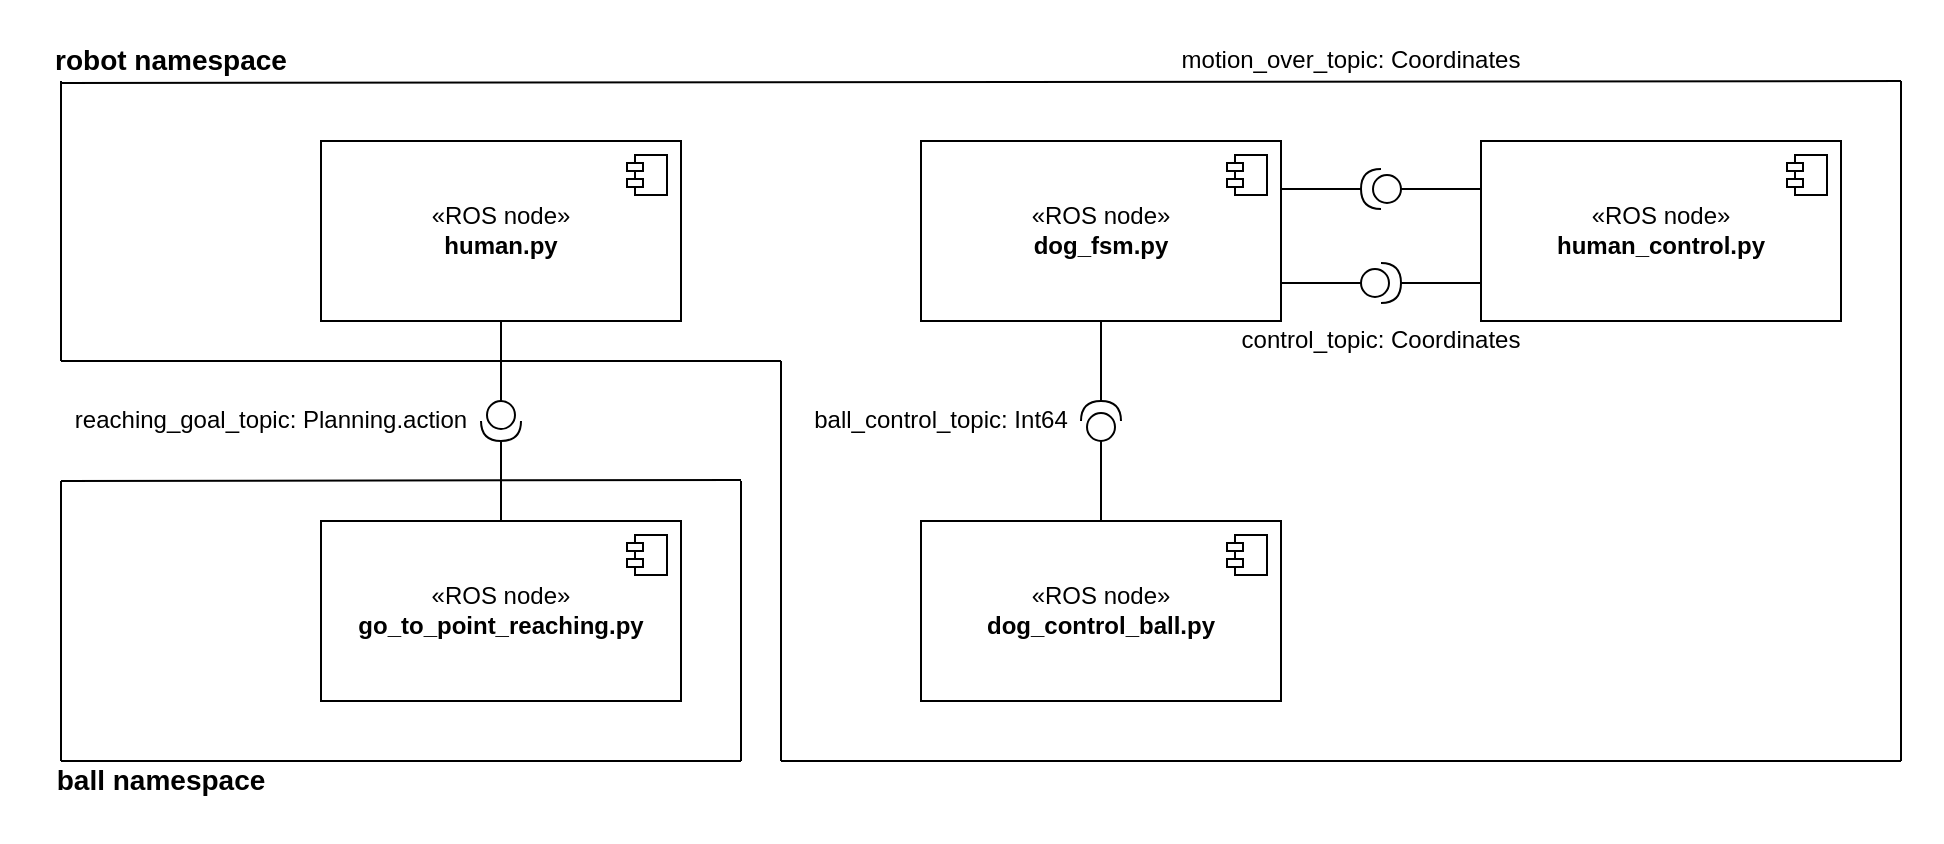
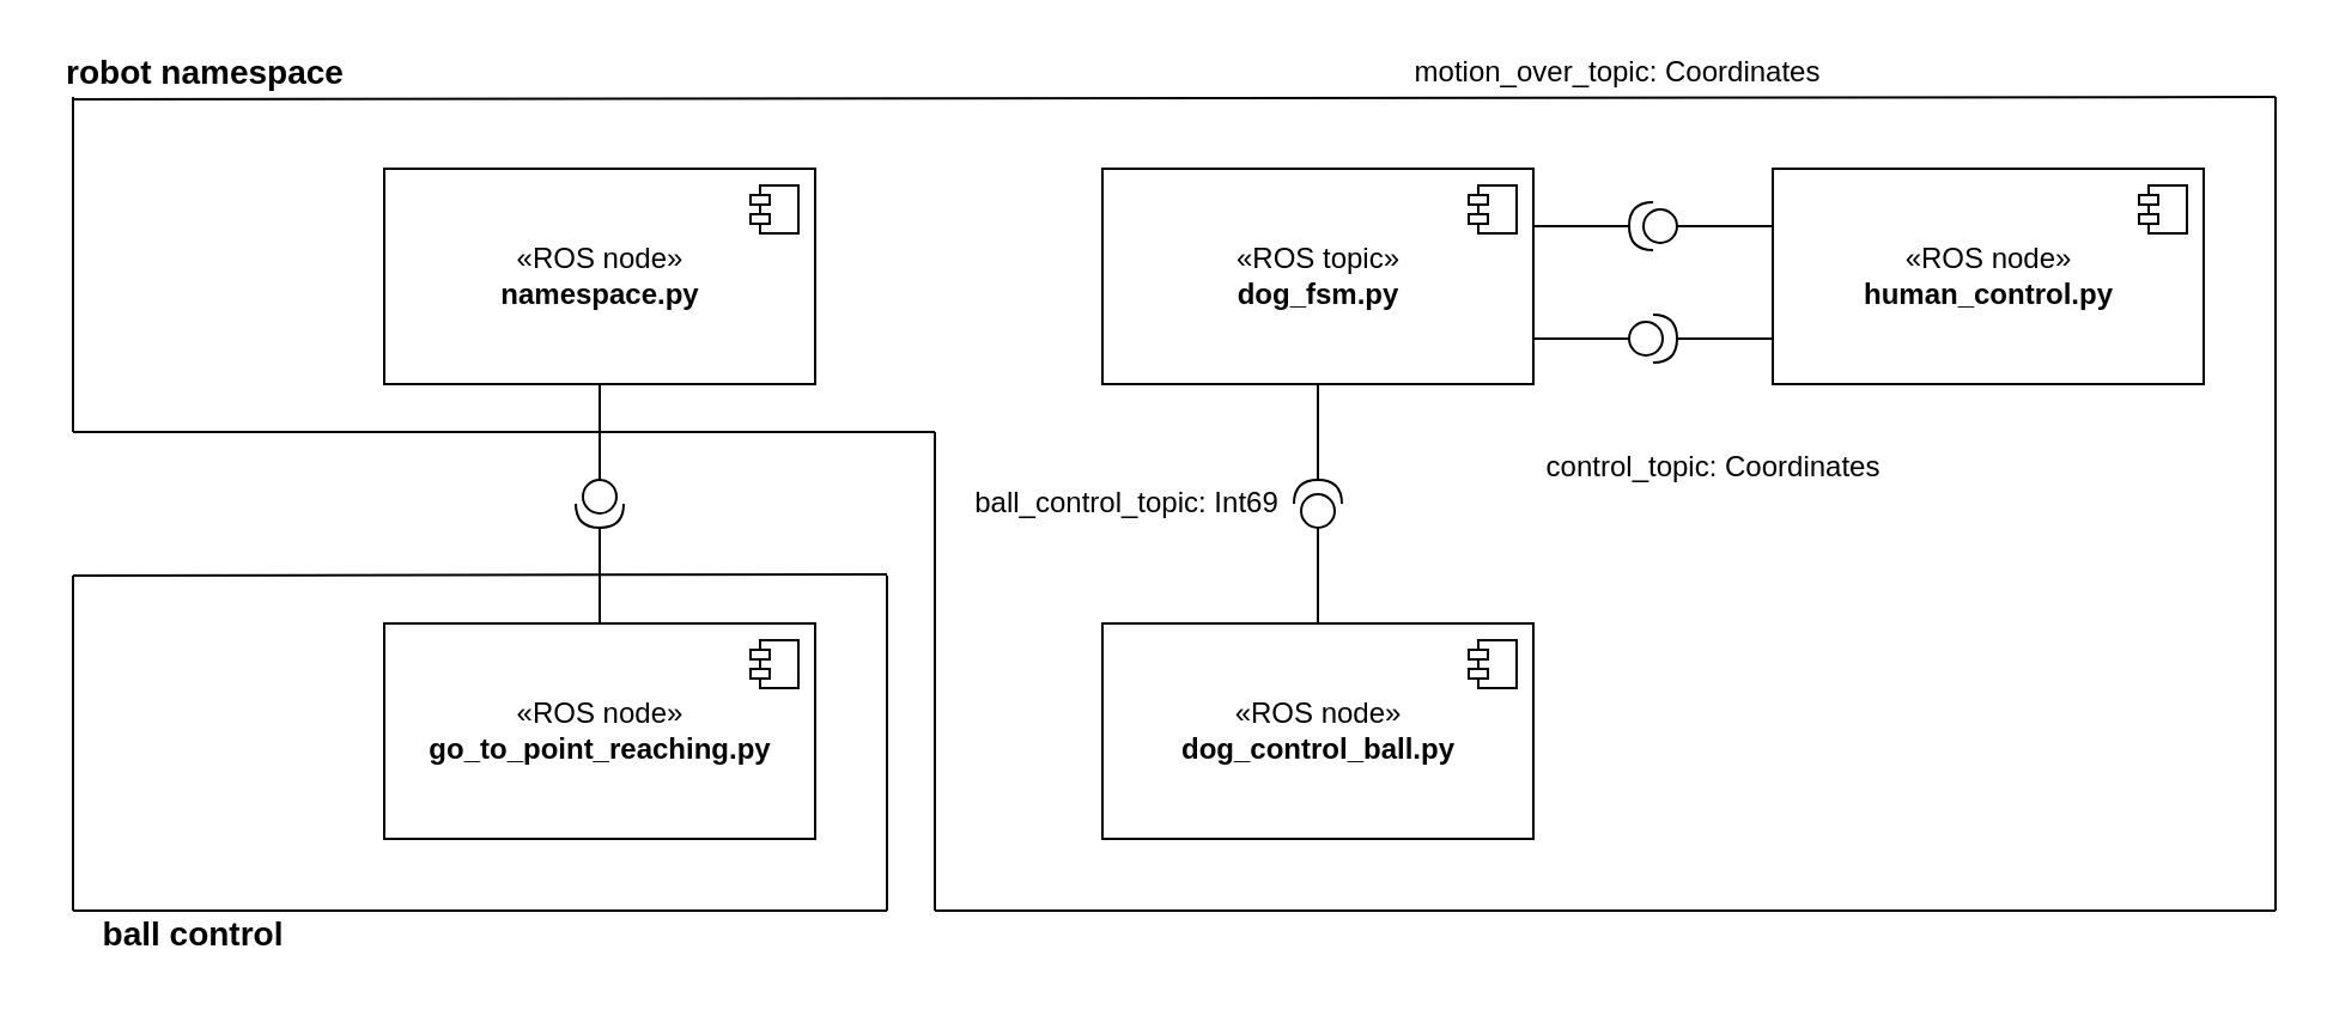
  <mxCell id="0" style=";html=1;" />
  <mxCell id="1" style=";html=1;" parent="0" />
- <mxCell id="2" value="«ROS node»&lt;br&gt;&lt;b&gt;human.py&lt;/b&gt;" style="html=1;dropTarget=0;" parent="1" vertex="1"><mxGeometry x="160" y="70" width="180" height="90" as="geometry" /></mxCell>
+ <mxCell id="2" value="«ROS node»&lt;br&gt;&lt;b&gt;namespace.py&lt;/b&gt;" style="html=1;dropTarget=0;" parent="1" vertex="1"><mxGeometry x="160" y="70" width="180" height="90" as="geometry" /></mxCell>
  <mxCell id="3" value="" style="shape=module;jettyWidth=8;jettyHeight=4;" parent="2" vertex="1"><mxGeometry x="1" width="20" height="20" relative="1" as="geometry"><mxPoint x="-27" y="7" as="offset" /></mxGeometry></mxCell>
- <mxCell id="4" value="«ROS node»&lt;br&gt;&lt;b&gt;dog_fsm.py&lt;/b&gt;" style="html=1;dropTarget=0;" parent="1" vertex="1"><mxGeometry x="460" y="70" width="180" height="90" as="geometry" /></mxCell>
+ <mxCell id="4" value="«ROS topic»&lt;br&gt;&lt;b&gt;dog_fsm.py&lt;/b&gt;" style="html=1;dropTarget=0;" parent="1" vertex="1"><mxGeometry x="460" y="70" width="180" height="90" as="geometry" /></mxCell>
  <mxCell id="5" value="" style="shape=module;jettyWidth=8;jettyHeight=4;" parent="4" vertex="1"><mxGeometry x="1" width="20" height="20" relative="1" as="geometry"><mxPoint x="-27" y="7" as="offset" /></mxGeometry></mxCell>
  <mxCell id="6" value="«ROS node»&lt;br&gt;&lt;b&gt;human_control.py&lt;/b&gt;" style="html=1;dropTarget=0;" parent="1" vertex="1"><mxGeometry x="740" y="70" width="180" height="90" as="geometry" /></mxCell>
  <mxCell id="7" value="" style="shape=module;jettyWidth=8;jettyHeight=4;" parent="6" vertex="1"><mxGeometry x="1" width="20" height="20" relative="1" as="geometry"><mxPoint x="-27" y="7" as="offset" /></mxGeometry></mxCell>
  <mxCell id="8" value="" style="shape=providedRequiredInterface;html=1;verticalLabelPosition=bottom;direction=south;" parent="1" vertex="1"><mxGeometry x="240" y="200" width="20" height="20" as="geometry" /></mxCell>
  <mxCell id="9" value="" style="line;strokeWidth=1;fillColor=none;align=left;verticalAlign=middle;spacingTop=-1;spacingLeft=3;spacingRight=3;rotatable=0;labelPosition=right;points=[];portConstraint=eastwest;direction=south;" parent="1" vertex="1"><mxGeometry x="246" y="220" width="8" height="40" as="geometry" /></mxCell>
- <mxCell id="10" value="reaching_goal_topic: Planning.action" style="text;html=1;align=center;verticalAlign=middle;resizable=0;points=[];autosize=1;" parent="1" vertex="1"><mxGeometry x="30" y="200" width="210" height="20" as="geometry" /></mxCell>
- <mxCell id="11" value="control_topic: Coordinates" style="text;html=1;align=center;verticalAlign=middle;resizable=0;points=[];autosize=1;" parent="1" vertex="1"><mxGeometry x="615" y="160" width="150" height="20" as="geometry" /></mxCell>
+ <mxCell id="11" value="control_topic: Coordinates" style="text;html=1;align=center;verticalAlign=middle;resizable=0;points=[];autosize=1;" parent="1" vertex="1"><mxGeometry x="640" y="185" width="150" height="20" as="geometry" /></mxCell>
  <mxCell id="12" value="motion_over_topic: Coordinates" style="text;html=1;align=center;verticalAlign=middle;resizable=0;points=[];autosize=1;" parent="1" vertex="1"><mxGeometry x="585" y="20" width="180" height="20" as="geometry" /></mxCell>
  <mxCell id="13" value="«ROS node»&lt;br&gt;&lt;b&gt;go_to_point_reaching.py&lt;/b&gt;" style="html=1;dropTarget=0;" parent="1" vertex="1"><mxGeometry x="160" y="260" width="180" height="90" as="geometry" /></mxCell>
  <mxCell id="14" value="" style="shape=module;jettyWidth=8;jettyHeight=4;" parent="13" vertex="1"><mxGeometry x="1" width="20" height="20" relative="1" as="geometry"><mxPoint x="-27" y="7" as="offset" /></mxGeometry></mxCell>
  <mxCell id="15" value="«ROS node»&lt;br&gt;&lt;b&gt;dog_control_ball.py&lt;/b&gt;" style="html=1;dropTarget=0;" parent="1" vertex="1"><mxGeometry x="460" y="260" width="180" height="90" as="geometry" /></mxCell>
  <mxCell id="16" value="" style="shape=module;jettyWidth=8;jettyHeight=4;" parent="15" vertex="1"><mxGeometry x="1" width="20" height="20" relative="1" as="geometry"><mxPoint x="-27" y="7" as="offset" /></mxGeometry></mxCell>
  <mxCell id="17" value="" style="line;strokeWidth=1;fillColor=none;align=left;verticalAlign=middle;spacingTop=-1;spacingLeft=3;spacingRight=3;rotatable=0;labelPosition=right;points=[];portConstraint=eastwest;direction=south;" parent="1" vertex="1"><mxGeometry x="246" y="160" width="8" height="40" as="geometry" /></mxCell>
  <mxCell id="18" value="" style="shape=providedRequiredInterface;html=1;verticalLabelPosition=bottom;direction=north;" parent="1" vertex="1"><mxGeometry x="540" y="200" width="20" height="20" as="geometry" /></mxCell>
  <mxCell id="19" value="" style="line;strokeWidth=1;fillColor=none;align=left;verticalAlign=middle;spacingTop=-1;spacingLeft=3;spacingRight=3;rotatable=0;labelPosition=right;points=[];portConstraint=eastwest;direction=south;" parent="1" vertex="1"><mxGeometry x="546" y="220" width="8" height="40" as="geometry" /></mxCell>
  <mxCell id="20" value="" style="line;strokeWidth=1;fillColor=none;align=left;verticalAlign=middle;spacingTop=-1;spacingLeft=3;spacingRight=3;rotatable=0;labelPosition=right;points=[];portConstraint=eastwest;direction=south;" parent="1" vertex="1"><mxGeometry x="546" y="160" width="8" height="40" as="geometry" /></mxCell>
  <mxCell id="21" value="" style="line;strokeWidth=1;fillColor=none;align=left;verticalAlign=middle;spacingTop=-1;spacingLeft=3;spacingRight=3;rotatable=0;labelPosition=right;points=[];portConstraint=eastwest;direction=west;" parent="1" vertex="1"><mxGeometry x="640" y="90" width="40" height="8" as="geometry" /></mxCell>
  <mxCell id="22" value="" style="line;strokeWidth=1;fillColor=none;align=left;verticalAlign=middle;spacingTop=-1;spacingLeft=3;spacingRight=3;rotatable=0;labelPosition=right;points=[];portConstraint=eastwest;direction=west;" parent="1" vertex="1"><mxGeometry x="700" y="90" width="40" height="8" as="geometry" /></mxCell>
  <mxCell id="23" value="" style="shape=providedRequiredInterface;html=1;verticalLabelPosition=bottom;direction=east;" parent="1" vertex="1"><mxGeometry x="680" y="131" width="20" height="20" as="geometry" /></mxCell>
  <mxCell id="24" value="" style="line;strokeWidth=1;fillColor=none;align=left;verticalAlign=middle;spacingTop=-1;spacingLeft=3;spacingRight=3;rotatable=0;labelPosition=right;points=[];portConstraint=eastwest;direction=west;" parent="1" vertex="1"><mxGeometry x="640" y="137" width="40" height="8" as="geometry" /></mxCell>
  <mxCell id="25" value="" style="line;strokeWidth=1;fillColor=none;align=left;verticalAlign=middle;spacingTop=-1;spacingLeft=3;spacingRight=3;rotatable=0;labelPosition=right;points=[];portConstraint=eastwest;direction=west;" parent="1" vertex="1"><mxGeometry x="700" y="137" width="40" height="8" as="geometry" /></mxCell>
  <mxCell id="26" value="" style="shape=providedRequiredInterface;html=1;verticalLabelPosition=bottom;direction=west;" parent="1" vertex="1"><mxGeometry x="680" y="84" width="20" height="20" as="geometry" /></mxCell>
- <mxCell id="27" value="ball_control_topic: Int64" style="text;html=1;align=center;verticalAlign=middle;resizable=0;points=[];autosize=1;" parent="1" vertex="1"><mxGeometry x="400" y="200" width="140" height="20" as="geometry" /></mxCell>
+ <mxCell id="27" value="ball_control_topic: Int69" style="text;html=1;align=center;verticalAlign=middle;resizable=0;points=[];autosize=1;" parent="1" vertex="1"><mxGeometry x="400" y="200" width="140" height="20" as="geometry" /></mxCell>
  <mxCell id="28" value="" style="endArrow=none;html=1;" parent="1" edge="1"><mxGeometry width="50" height="50" relative="1" as="geometry"><mxPoint x="30" y="380" as="sourcePoint" /><mxPoint x="30" y="240" as="targetPoint" /></mxGeometry></mxCell>
  <mxCell id="29" value="" style="endArrow=none;html=1;" parent="1" edge="1"><mxGeometry width="50" height="50" relative="1" as="geometry"><mxPoint x="370" y="380" as="sourcePoint" /><mxPoint x="370" y="240" as="targetPoint" /></mxGeometry></mxCell>
  <mxCell id="30" value="" style="endArrow=none;html=1;" parent="1" edge="1"><mxGeometry width="50" height="50" relative="1" as="geometry"><mxPoint x="370" y="380" as="sourcePoint" /><mxPoint x="30" y="380" as="targetPoint" /></mxGeometry></mxCell>
  <mxCell id="31" value="" style="endArrow=none;html=1;" parent="1" edge="1"><mxGeometry width="50" height="50" relative="1" as="geometry"><mxPoint x="950" y="380" as="sourcePoint" /><mxPoint x="390" y="380" as="targetPoint" /></mxGeometry></mxCell>
  <mxCell id="32" value="" style="endArrow=none;html=1;" parent="1" edge="1"><mxGeometry width="50" height="50" relative="1" as="geometry"><mxPoint x="950" y="40" as="sourcePoint" /><mxPoint x="30" y="41" as="targetPoint" /></mxGeometry></mxCell>
  <mxCell id="33" value="" style="endArrow=none;html=1;" parent="1" edge="1"><mxGeometry width="50" height="50" relative="1" as="geometry"><mxPoint x="390" y="380" as="sourcePoint" /><mxPoint x="390" y="180" as="targetPoint" /></mxGeometry></mxCell>
  <mxCell id="34" value="" style="endArrow=none;html=1;" parent="1" edge="1"><mxGeometry width="50" height="50" relative="1" as="geometry"><mxPoint x="950" y="380" as="sourcePoint" /><mxPoint x="950" y="40" as="targetPoint" /></mxGeometry></mxCell>
- <mxCell id="35" value="&lt;b&gt;&lt;font style=&quot;font-size: 14px&quot;&gt;ball namespace&lt;/font&gt;&lt;/b&gt;" style="text;html=1;align=center;verticalAlign=middle;resizable=0;points=[];autosize=1;" parent="1" vertex="1"><mxGeometry x="20" y="380" width="120" height="20" as="geometry" /></mxCell>
+ <mxCell id="35" value="&lt;b&gt;&lt;font style=&quot;font-size: 14px&quot;&gt;ball control&lt;/font&gt;&lt;/b&gt;" style="text;html=1;align=center;verticalAlign=middle;resizable=0;points=[];autosize=1;" parent="1" vertex="1"><mxGeometry x="20" y="380" width="120" height="20" as="geometry" /></mxCell>
  <mxCell id="36" value="&lt;b&gt;&lt;font style=&quot;font-size: 14px&quot;&gt;robot namespace&lt;/font&gt;&lt;/b&gt;" style="text;html=1;align=center;verticalAlign=middle;resizable=0;points=[];autosize=1;" parent="1" vertex="1"><mxGeometry x="20" y="20" width="130" height="20" as="geometry" /></mxCell>
  <mxCell id="37" value="" style="endArrow=none;html=1;" edge="1" parent="1"><mxGeometry width="50" height="50" relative="1" as="geometry"><mxPoint x="30" y="180" as="sourcePoint" /><mxPoint x="30" y="40" as="targetPoint" /></mxGeometry></mxCell>
  <mxCell id="38" value="" style="endArrow=none;html=1;" edge="1" parent="1"><mxGeometry width="50" height="50" relative="1" as="geometry"><mxPoint x="30" y="180" as="sourcePoint" /><mxPoint x="390" y="180" as="targetPoint" /></mxGeometry></mxCell>
  <mxCell id="39" value="" style="endArrow=none;html=1;" edge="1" parent="1"><mxGeometry width="50" height="50" relative="1" as="geometry"><mxPoint x="30" y="240" as="sourcePoint" /><mxPoint x="370" y="239.5" as="targetPoint" /></mxGeometry></mxCell>
